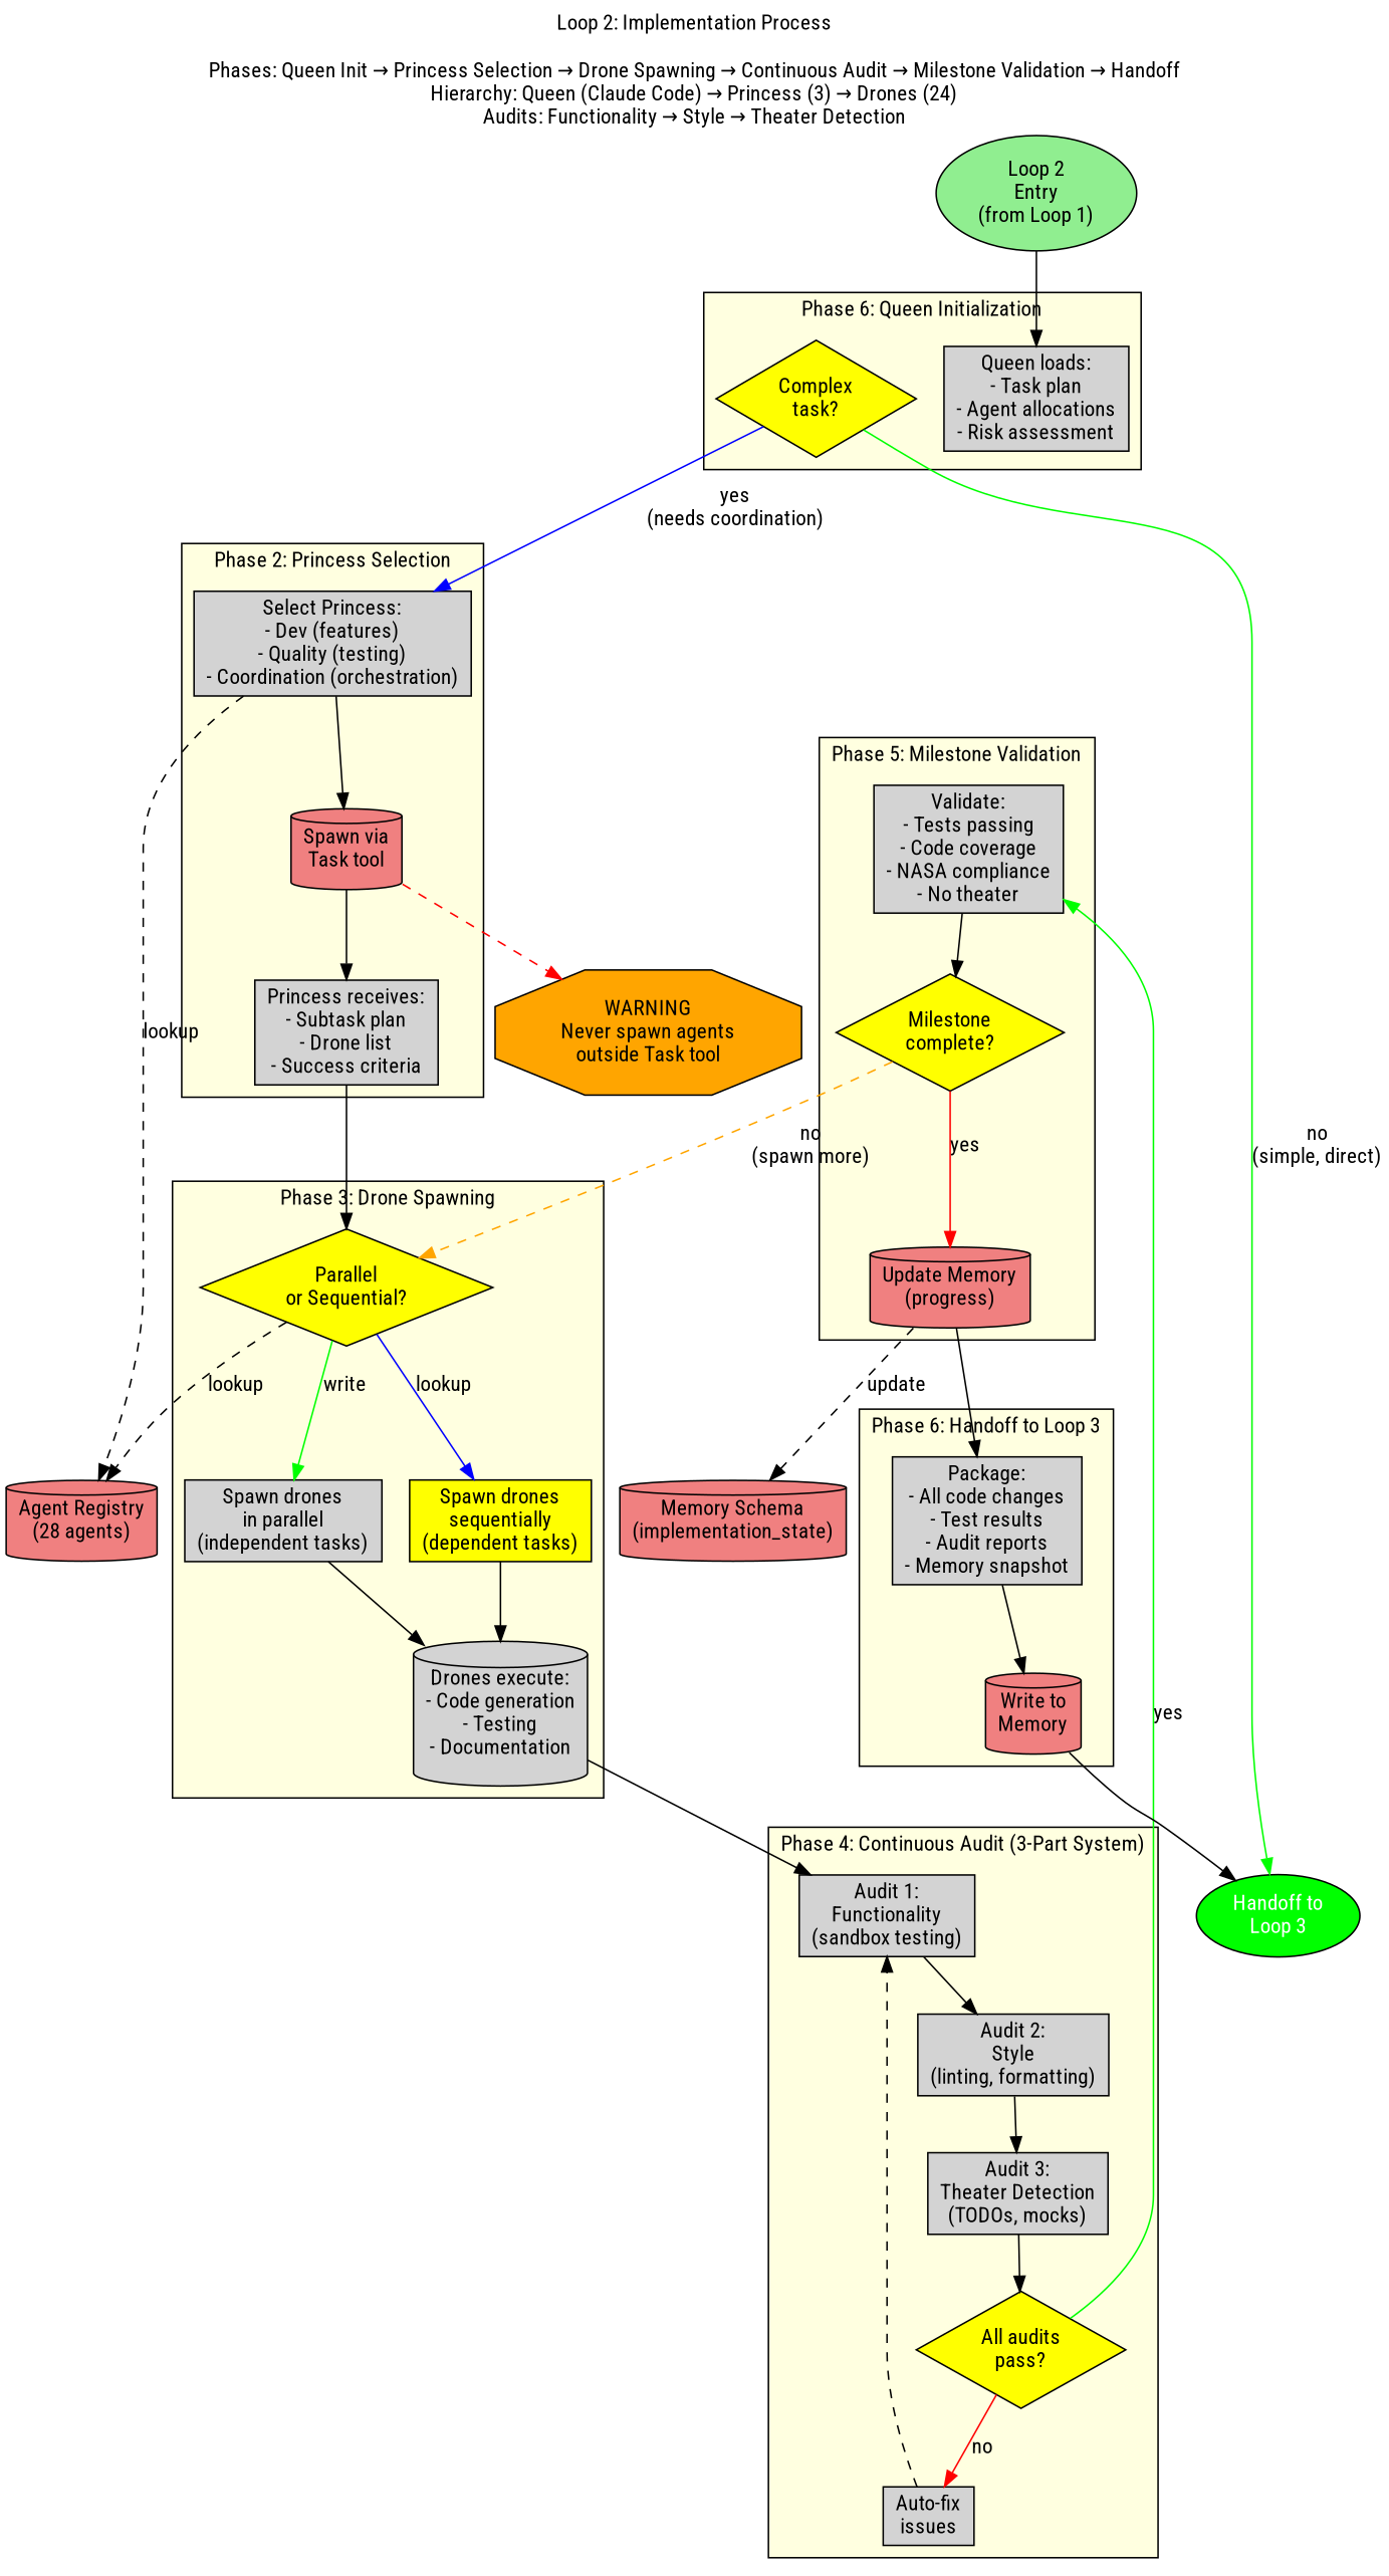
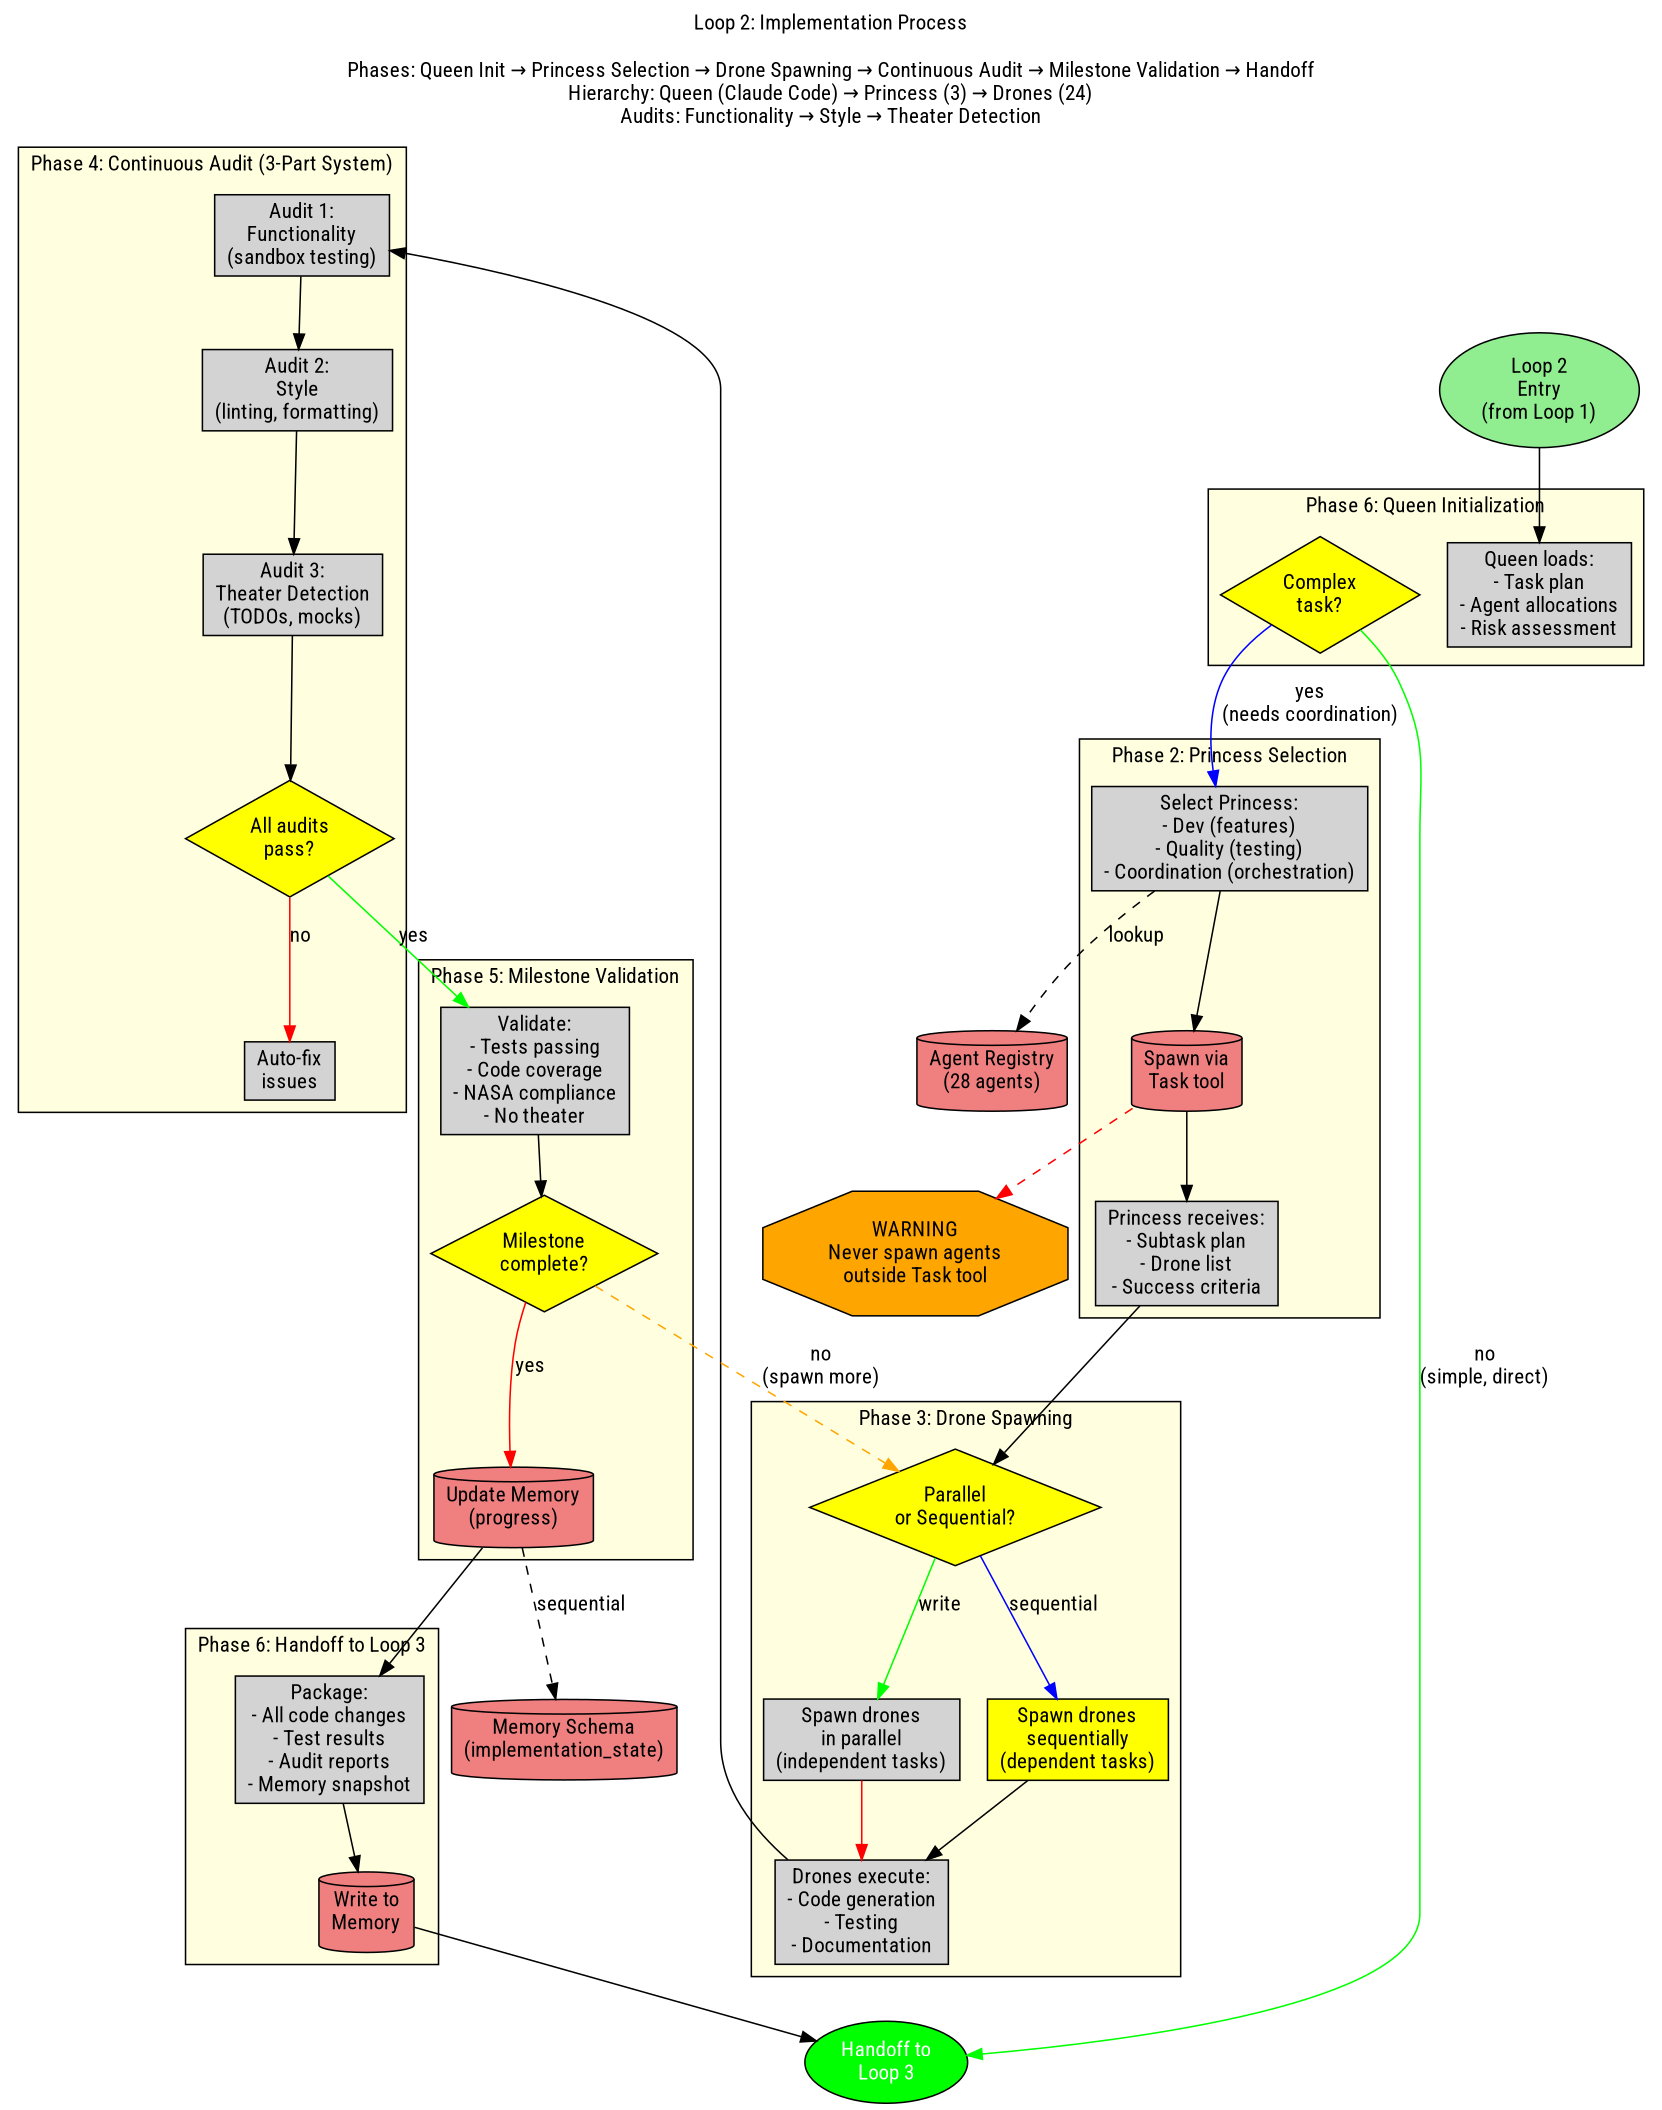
  digraph {
    compound=true
    fontname="Roboto Condensed"
    fontsize=14
    label="Loop 2: Implementation Process\n\nPhases: Queen Init → Princess Selection → Drone Spawning → Continuous Audit → Milestone Validation → Handoff\nHierarchy: Queen (Claude Code) → Princess (3) → Drones (24)\nAudits: Functionality → Style → Theater Detection"
    labelloc=t
    rankdir=TB
    node [fontname="Roboto Condensed" shape=box style=filled]
    edge [fontname="Roboto Condensed"]
    n1 [label="Queen loads:\n- Task plan\n- Agent allocations\n- Risk assessment"]
    n2 [fillcolor=yellow label="Complex\ntask?" shape=diamond]
    n3 [label="Audit 1:\nFunctionality\n(sandbox testing)"]
    n4 [label="Audit 2:\nStyle\n(linting, formatting)"]
    n5 [label="Audit 3:\nTheater Detection\n(TODOs, mocks)"]
    n6 [label="Auto-fix\nissues"]
    n7 [fillcolor=yellow label="All audits\npass?" shape=diamond]
    n8 [label="Select Princess:\n- Dev (features)\n- Quality (testing)\n- Coordination (orchestration)"]
    n9 [fillcolor=lightcoral label="Spawn via\nTask tool" shape=cylinder]
    n10 [label="Princess receives:\n- Subtask plan\n- Drone list\n- Success criteria"]
    n11 [fillcolor=yellow label="Parallel\nor Sequential?" shape=diamond]
    n12 [label="Spawn drones\nin parallel\n(independent tasks)"]
    n13 [fillcolor=yellow label="Spawn drones\nsequentially\n(dependent tasks)"]
-   n14 [label="Drones execute:\n- Code generation\n- Testing\n- Documentation" shape=cylinder]
+   n14 [label="Drones execute:\n- Code generation\n- Testing\n- Documentation"]
    n15 [label="Validate:\n- Tests passing\n- Code coverage\n- NASA compliance\n- No theater"]
    n16 [fillcolor=yellow label="Milestone\ncomplete?" shape=diamond]
    n17 [fillcolor=lightcoral label="Update Memory\n(progress)" shape=cylinder]
    n18 [label="Package:\n- All code changes\n- Test results\n- Audit reports\n- Memory snapshot"]
    n19 [fillcolor=lightcoral label="Write to\nMemory" shape=cylinder]
    n20 [fillcolor=green fontcolor=white label="Handoff to\nLoop 3" shape=ellipse]
    n21 [fillcolor=lightcoral label="Agent Registry\n(28 agents)" shape=cylinder]
    n22 [fillcolor=orange label="WARNING\nNever spawn agents\noutside Task tool" shape=octagon]
    n23 [fillcolor=lightcoral label="Memory Schema\n(implementation_state)" shape=cylinder]
    n24 [fillcolor=lightgreen label="Loop 2\nEntry\n(from Loop 1)" shape=ellipse]
    subgraph cluster_1 {
      fillcolor=lightyellow
      label="Phase 6: Queen Initialization"
      style=filled
      n1
      n2
    }
    subgraph cluster_2 {
      fillcolor=lightyellow
      label="Phase 4: Continuous Audit (3-Part System)"
      style=filled
      n3
      n4
      n5
      n6
      n7
    }
    subgraph cluster_3 {
      fillcolor=lightyellow
      label="Phase 2: Princess Selection"
      style=filled
      n8
      n9
      n10
    }
    subgraph cluster_4 {
      fillcolor=lightyellow
      label="Phase 3: Drone Spawning"
      style=filled
      n11
      n12
      n13
      n14
    }
    subgraph cluster_5 {
      fillcolor=lightyellow
      label="Phase 5: Milestone Validation"
      style=filled
      n15
      n16
      n17
    }
    subgraph cluster_6 {
      fillcolor=lightyellow
      label="Phase 6: Handoff to Loop 3"
      style=filled
      n18
      n19
    }
    n2 -> n8 [color=blue label="yes\n(needs coordination)"]
    n2 -> n20 [color=green label="no\n(simple, direct)"]
    n3 -> n4
    n4 -> n5
    n5 -> n7
-   n6 -> n3 [style=dashed]
    n7 -> n6 [color=red label=no]
    n7 -> n15 [color=green label=yes]
    n8 -> n9
    n8 -> n21 [label=lookup style=dashed]
    n9 -> n10
    n9 -> n22 [color=red style=dashed]
    n10 -> n11
    n11 -> n12 [color=green label=write]
-   n11 -> n13 [color=blue label=lookup]
-   n11 -> n21 [label=lookup style=dashed]
-   n12 -> n14
+   n11 -> n13 [color=blue label=sequential]
+   n12 -> n14 [color=red]
    n13 -> n14
    n14 -> n3
    n15 -> n16
    n16 -> n11 [color=orange label="no\n(spawn more)" style=dashed]
    n16 -> n17 [color=red label=yes]
    n17 -> n18
-   n17 -> n23 [label=update style=dashed]
+   n17 -> n23 [label=sequential style=dashed]
    n18 -> n19
    n19 -> n20
    n24 -> n1
  }
